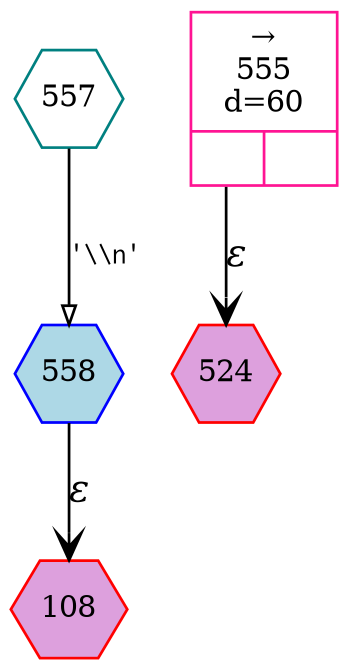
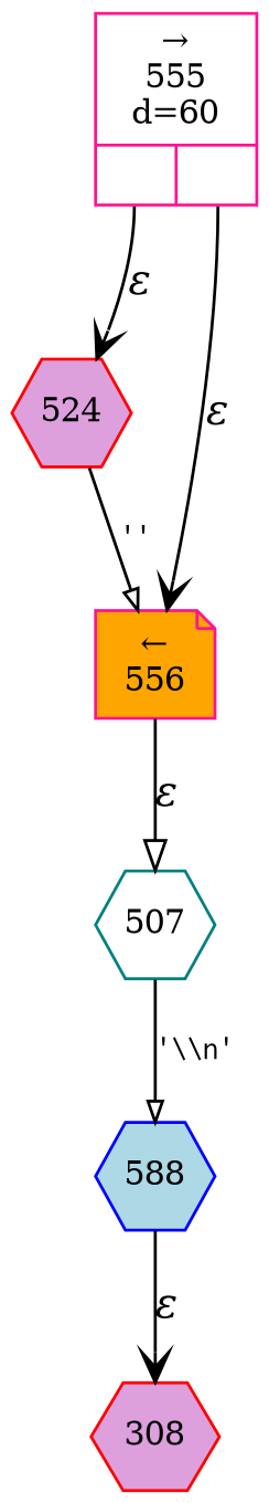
  digraph {
    rankdir=TB
    node [color=red fillcolor=plum fixedsize=true fontsize=11 shape=hexagon style=filled peripheries=1]
    edge [arrowhead=onormal fontname="Times-Italic"]
-   n1 [label=108 width=.6 peripheries=""]
+   n1 [label=308 width=.6 peripheries=""]
    n2 [label=524 width=.55]
-   n4 [color=teal fillcolor=white label=557 width=.55]
+   n3 [color=deeppink fillcolor=orange label="&larr;\n556" shape=note width=.55]
+   n4 [color=teal fillcolor=white label=507 width=.55]
    n5 [color=deeppink fillcolor=white fixedsize=false label="{&rarr;\n555\nd=60|{<p0>|<p1>}}" shape=record]
-   n6 [color=blue fillcolor=lightblue label=558 width=.55]
+   n6 [color=blue fillcolor=lightblue label=588 width=.55]
+   n2 -> n3 [arrowsize=.7 fontname=Courier fontsize=11 label="''"]
+   n3 -> n4 [label="&epsilon;"]
    n4 -> n6 [arrowsize=.7 fontname=Courier fontsize=11 label="'\\\\n'"]
    n5 -> n2 [arrowhead=vee label="&epsilon;" tailport=p0]
+   n5 -> n3 [arrowhead=vee label="&epsilon;" tailport=p1]
    n6 -> n1 [arrowhead=vee label="&epsilon;"]
  }
